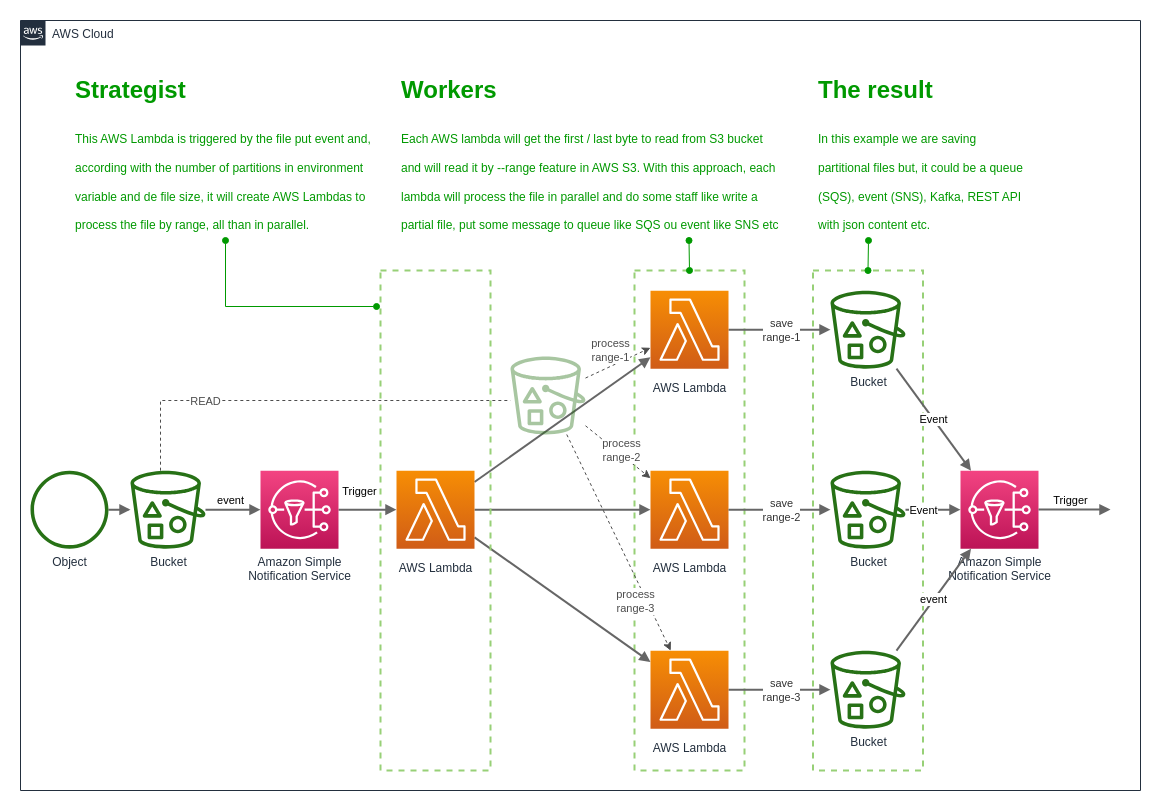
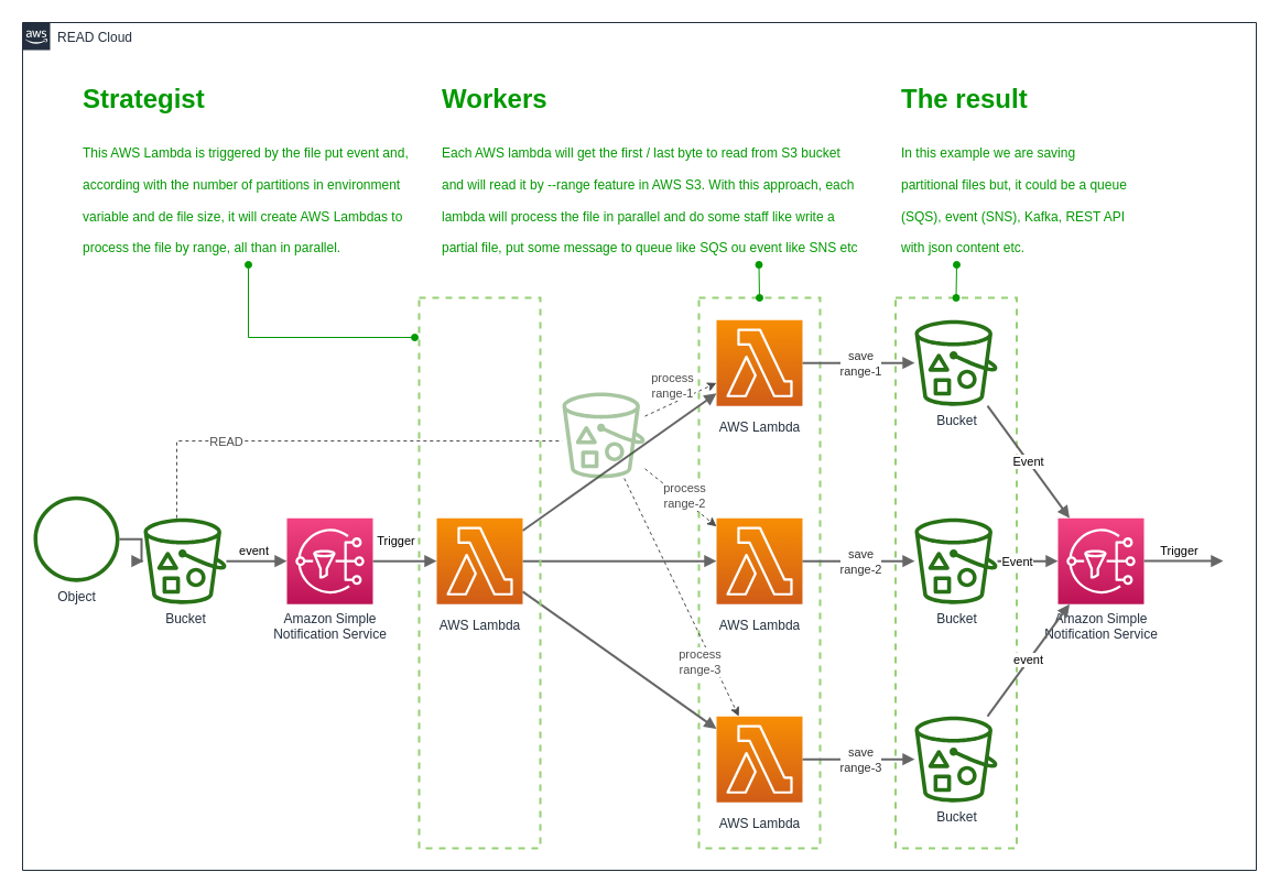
  <mxCell id="0" />
  <mxCell id="1" parent="0" />
- <mxCell id="2" value="AWS Cloud" style="points=[[0,0],[0.25,0],[0.5,0],[0.75,0],[1,0],[1,0.25],[1,0.5],[1,0.75],[1,1],[0.75,1],[0.5,1],[0.25,1],[0,1],[0,0.75],[0,0.5],[0,0.25]];outlineConnect=0;gradientColor=none;html=1;whiteSpace=wrap;fontSize=12;fontStyle=0;shape=mxgraph.aws4.group;grIcon=mxgraph.aws4.group_aws_cloud_alt;strokeColor=#232F3E;fillColor=none;verticalAlign=top;align=left;spacingLeft=30;fontColor=#232F3E;dashed=0;labelBackgroundColor=#ffffff;" parent="1" vertex="1"><mxGeometry x="20" y="20" width="1120" height="770" as="geometry" /></mxCell>
+ <mxCell id="2" value="READ Cloud" style="points=[[0,0],[0.25,0],[0.5,0],[0.75,0],[1,0],[1,0.25],[1,0.5],[1,0.75],[1,1],[0.75,1],[0.5,1],[0.25,1],[0,1],[0,0.75],[0,0.5],[0,0.25]];outlineConnect=0;gradientColor=none;html=1;whiteSpace=wrap;fontSize=12;fontStyle=0;shape=mxgraph.aws4.group;grIcon=mxgraph.aws4.group_aws_cloud_alt;strokeColor=#232F3E;fillColor=none;verticalAlign=top;align=left;spacingLeft=30;fontColor=#232F3E;dashed=0;labelBackgroundColor=#ffffff;" parent="1" vertex="1"><mxGeometry x="20" y="20" width="1120" height="770" as="geometry" /></mxCell>
  <mxCell id="3" value="" style="rounded=0;whiteSpace=wrap;html=1;fillColor=none;dashed=1;strokeColor=#97D077;strokeWidth=2;" parent="1" vertex="1"><mxGeometry x="634" y="270" width="110" height="500" as="geometry" /></mxCell>
  <mxCell id="4" style="edgeStyle=orthogonalEdgeStyle;rounded=0;orthogonalLoop=1;jettySize=auto;html=1;startArrow=none;startFill=0;endArrow=block;endFill=1;strokeWidth=2;strokeColor=#666666;" parent="1" source="5" target="9" edge="1"><mxGeometry relative="1" as="geometry" /></mxCell>
- <mxCell id="5" value="Object" style="outlineConnect=0;fontColor=#232F3E;gradientColor=none;fillColor=#277116;strokeColor=none;dashed=0;verticalLabelPosition=bottom;verticalAlign=top;align=center;html=1;fontSize=12;fontStyle=0;aspect=fixed;pointerEvents=1;shape=mxgraph.aws4.object;labelBackgroundColor=#ffffff;" parent="1" vertex="1"><mxGeometry x="30" y="470.17" width="78" height="78" as="geometry" /></mxCell>
+ <mxCell id="5" value="Object" style="outlineConnect=0;fontColor=#232F3E;gradientColor=none;fillColor=#277116;strokeColor=none;dashed=0;verticalLabelPosition=bottom;verticalAlign=top;align=center;html=1;fontSize=12;fontStyle=0;aspect=fixed;pointerEvents=1;shape=mxgraph.aws4.object;labelBackgroundColor=#ffffff;" parent="1" vertex="1"><mxGeometry x="30" y="450.17" width="78" height="78" as="geometry" /></mxCell>
  <mxCell id="6" value="event" style="edgeStyle=orthogonalEdgeStyle;rounded=0;orthogonalLoop=1;jettySize=auto;html=1;strokeWidth=2;strokeColor=#666666;endArrow=block;endFill=1;" parent="1" edge="1"><mxGeometry x="-0.091" y="9" relative="1" as="geometry"><mxPoint x="204.992" y="509.17" as="sourcePoint" /><mxPoint x="260" y="509.17" as="targetPoint" /><mxPoint as="offset" /></mxGeometry></mxCell>
  <mxCell id="7" style="edgeStyle=orthogonalEdgeStyle;rounded=0;orthogonalLoop=1;jettySize=auto;html=1;fontColor=#A680B8;startArrow=none;startFill=0;endArrow=none;endFill=0;strokeColor=#4D4D4D;dashed=1;" parent="1" source="9" target="32" edge="1"><mxGeometry relative="1" as="geometry"><Array as="points"><mxPoint x="160" y="400" /></Array></mxGeometry></mxCell>
  <mxCell id="8" value="READ" style="edgeLabel;html=1;align=center;verticalAlign=middle;resizable=0;points=[];fontColor=#4D4D4D;" parent="7" vertex="1" connectable="0"><mxGeometry x="0.024" y="-3" relative="1" as="geometry"><mxPoint x="-100" y="-3" as="offset" /></mxGeometry></mxCell>
  <mxCell id="9" value="Bucket" style="outlineConnect=0;fontColor=#232F3E;gradientColor=none;fillColor=#277116;strokeColor=none;dashed=0;verticalLabelPosition=bottom;verticalAlign=top;align=center;html=1;fontSize=12;fontStyle=0;aspect=fixed;pointerEvents=1;shape=mxgraph.aws4.bucket_with_objects;labelBackgroundColor=#ffffff;" parent="1" vertex="1"><mxGeometry x="130" y="470.17" width="75" height="78" as="geometry" /></mxCell>
  <mxCell id="10" style="edgeStyle=orthogonalEdgeStyle;rounded=0;orthogonalLoop=1;jettySize=auto;html=1;strokeWidth=2;strokeColor=#666666;endArrow=block;endFill=1;" parent="1" source="12" target="16" edge="1"><mxGeometry relative="1" as="geometry"><Array as="points"><mxPoint x="369" y="509.17" /></Array></mxGeometry></mxCell>
  <mxCell id="11" value="Trigger" style="edgeLabel;html=1;align=center;verticalAlign=middle;resizable=0;points=[];" parent="10" vertex="1" connectable="0"><mxGeometry x="0.074" y="1" relative="1" as="geometry"><mxPoint x="-11" y="-18" as="offset" /></mxGeometry></mxCell>
  <mxCell id="12" value="Amazon Simple&lt;br&gt;Notification Service&lt;br&gt;" style="outlineConnect=0;fontColor=#232F3E;gradientColor=#F34482;gradientDirection=north;fillColor=#BC1356;strokeColor=#ffffff;dashed=0;verticalLabelPosition=bottom;verticalAlign=top;align=center;html=1;fontSize=12;fontStyle=0;aspect=fixed;shape=mxgraph.aws4.resourceIcon;resIcon=mxgraph.aws4.sns;labelBackgroundColor=#ffffff;" parent="1" vertex="1"><mxGeometry x="260" y="470.17" width="78" height="78" as="geometry" /></mxCell>
  <mxCell id="13" style="edgeStyle=none;rounded=0;orthogonalLoop=1;jettySize=auto;html=1;startArrow=none;startFill=0;endArrow=block;endFill=1;strokeWidth=2;strokeColor=#666666;" parent="1" source="16" target="19" edge="1"><mxGeometry relative="1" as="geometry" /></mxCell>
  <mxCell id="14" style="edgeStyle=none;rounded=0;orthogonalLoop=1;jettySize=auto;html=1;startArrow=none;startFill=0;endArrow=block;endFill=1;strokeWidth=2;strokeColor=#666666;" parent="1" source="16" target="20" edge="1"><mxGeometry relative="1" as="geometry" /></mxCell>
  <mxCell id="15" style="edgeStyle=none;rounded=0;orthogonalLoop=1;jettySize=auto;html=1;startArrow=none;startFill=0;endArrow=block;endFill=1;strokeWidth=2;strokeColor=#666666;" parent="1" source="16" target="23" edge="1"><mxGeometry relative="1" as="geometry" /></mxCell>
  <mxCell id="16" value="AWS Lambda" style="outlineConnect=0;fontColor=#232F3E;gradientColor=#F78E04;gradientDirection=north;fillColor=#D05C17;strokeColor=#ffffff;dashed=0;verticalLabelPosition=bottom;verticalAlign=top;align=center;html=1;fontSize=12;fontStyle=0;aspect=fixed;shape=mxgraph.aws4.resourceIcon;resIcon=mxgraph.aws4.lambda;labelBackgroundColor=#ffffff;spacingTop=6;" parent="1" vertex="1"><mxGeometry x="396" y="470.17" width="78" height="78" as="geometry" /></mxCell>
  <mxCell id="17" style="edgeStyle=none;rounded=0;orthogonalLoop=1;jettySize=auto;html=1;fontColor=#886996;startArrow=none;startFill=0;endArrow=block;endFill=1;strokeColor=#666666;strokeWidth=2;" parent="1" source="19" target="33" edge="1"><mxGeometry relative="1" as="geometry" /></mxCell>
  <mxCell id="18" value="save&lt;br&gt;range-1" style="edgeLabel;html=1;align=center;verticalAlign=middle;resizable=0;points=[];fontColor=#333333;" parent="17" vertex="1" connectable="0"><mxGeometry x="0.214" y="-2" relative="1" as="geometry"><mxPoint x="-10" y="-2" as="offset" /></mxGeometry></mxCell>
  <mxCell id="19" value="AWS Lambda" style="outlineConnect=0;fontColor=#232F3E;gradientColor=#F78E04;gradientDirection=north;fillColor=#D05C17;strokeColor=#ffffff;dashed=0;verticalLabelPosition=bottom;verticalAlign=top;align=center;html=1;fontSize=12;fontStyle=0;aspect=fixed;shape=mxgraph.aws4.resourceIcon;resIcon=mxgraph.aws4.lambda;labelBackgroundColor=#ffffff;spacingTop=6;" parent="1" vertex="1"><mxGeometry x="650" y="290.17" width="78" height="78" as="geometry" /></mxCell>
  <mxCell id="20" value="AWS Lambda" style="outlineConnect=0;fontColor=#232F3E;gradientColor=#F78E04;gradientDirection=north;fillColor=#D05C17;strokeColor=#ffffff;dashed=0;verticalLabelPosition=bottom;verticalAlign=top;align=center;html=1;fontSize=12;fontStyle=0;aspect=fixed;shape=mxgraph.aws4.resourceIcon;resIcon=mxgraph.aws4.lambda;labelBackgroundColor=#ffffff;spacingTop=6;" parent="1" vertex="1"><mxGeometry x="650" y="470.17" width="78" height="78" as="geometry" /></mxCell>
  <mxCell id="21" style="edgeStyle=none;rounded=0;orthogonalLoop=1;jettySize=auto;html=1;fontColor=#886996;startArrow=none;startFill=0;endArrow=block;endFill=1;strokeColor=#666666;strokeWidth=2;" parent="1" source="23" target="35" edge="1"><mxGeometry relative="1" as="geometry" /></mxCell>
  <mxCell id="22" value="save&lt;br&gt;range-3" style="edgeLabel;html=1;align=center;verticalAlign=middle;resizable=0;points=[];fontColor=#333333;" parent="21" vertex="1" connectable="0"><mxGeometry x="-0.193" y="-1" relative="1" as="geometry"><mxPoint x="11" y="-1" as="offset" /></mxGeometry></mxCell>
  <mxCell id="23" value="AWS Lambda" style="outlineConnect=0;fontColor=#232F3E;gradientColor=#F78E04;gradientDirection=north;fillColor=#D05C17;strokeColor=#ffffff;dashed=0;verticalLabelPosition=bottom;verticalAlign=top;align=center;html=1;fontSize=12;fontStyle=0;aspect=fixed;shape=mxgraph.aws4.resourceIcon;resIcon=mxgraph.aws4.lambda;labelBackgroundColor=#ffffff;spacingTop=6;" parent="1" vertex="1"><mxGeometry x="650" y="650.17" width="78" height="78" as="geometry" /></mxCell>
  <mxCell id="24" value="&lt;h1&gt;&lt;span class=&quot;VIiyi&quot; lang=&quot;en&quot;&gt;Strategist&lt;/span&gt;&lt;br&gt;&lt;/h1&gt;&lt;h1&gt;&lt;span style=&quot;font-size: 12px ; font-weight: normal&quot;&gt;This AWS Lambda is triggered by the file put event and, according with the number of partitions in environment variable and de file size, it will create AWS Lambdas to process the file by range, all than in parallel.&lt;/span&gt;&lt;br&gt;&lt;/h1&gt;" style="text;html=1;strokeColor=none;fillColor=none;spacing=5;spacingTop=-20;whiteSpace=wrap;overflow=hidden;rounded=0;fontColor=#009900;" parent="1" vertex="1"><mxGeometry x="70" y="70" width="310" height="170" as="geometry" /></mxCell>
  <mxCell id="25" value="&lt;h1&gt;&lt;span&gt;Workers&lt;/span&gt;&lt;/h1&gt;&lt;h1&gt;&lt;span style=&quot;font-size: 12px ; font-weight: normal&quot;&gt;Each AWS lambda will get the first / last byte to read from S3 bucket and will read it by --range feature in AWS S3. With this approach, each lambda will process the file in parallel and do some staff like write a partial file, put some message to queue like SQS ou event like SNS etc&lt;/span&gt;&lt;br&gt;&lt;/h1&gt;" style="text;html=1;strokeColor=none;fillColor=none;spacing=5;spacingTop=-20;whiteSpace=wrap;overflow=hidden;rounded=0;fontColor=#009900;" parent="1" vertex="1"><mxGeometry x="396" y="70" width="390" height="170" as="geometry" /></mxCell>
  <mxCell id="26" style="edgeStyle=none;rounded=0;orthogonalLoop=1;jettySize=auto;html=1;fontColor=rgb(0, 0, 0);startArrow=none;startFill=0;endArrow=classic;endFill=1;strokeColor=#4D4D4D;dashed=1;" parent="1" source="32" target="19" edge="1"><mxGeometry relative="1" as="geometry" /></mxCell>
  <mxCell id="27" value="process&lt;br&gt;range-1" style="edgeLabel;html=1;align=center;verticalAlign=middle;resizable=0;points=[];fontColor=#4D4D4D;" parent="26" vertex="1" connectable="0"><mxGeometry x="-0.276" relative="1" as="geometry"><mxPoint x="1" y="-17" as="offset" /></mxGeometry></mxCell>
  <mxCell id="28" style="edgeStyle=none;rounded=0;orthogonalLoop=1;jettySize=auto;html=1;fontColor=rgb(0, 0, 0);startArrow=none;startFill=0;endArrow=classic;endFill=1;strokeColor=#4D4D4D;dashed=1;" parent="1" source="32" target="20" edge="1"><mxGeometry relative="1" as="geometry" /></mxCell>
  <mxCell id="29" value="process&lt;br&gt;range-2" style="edgeLabel;html=1;align=center;verticalAlign=middle;resizable=0;points=[];fontColor=#4D4D4D;" parent="28" vertex="1" connectable="0"><mxGeometry x="0.295" y="-1" relative="1" as="geometry"><mxPoint x="-6" y="-10" as="offset" /></mxGeometry></mxCell>
  <mxCell id="30" style="rounded=0;orthogonalLoop=1;jettySize=auto;html=1;dashed=1;fontColor=#A680B8;startArrow=none;startFill=0;endArrow=classic;endFill=1;strokeColor=#4D4D4D;" parent="1" source="32" target="23" edge="1"><mxGeometry relative="1" as="geometry" /></mxCell>
  <mxCell id="31" value="process&lt;br&gt;range-3" style="edgeLabel;html=1;align=center;verticalAlign=middle;resizable=0;points=[];fontColor=#4D4D4D;" parent="30" vertex="1" connectable="0"><mxGeometry x="0.247" y="4" relative="1" as="geometry"><mxPoint y="33" as="offset" /></mxGeometry></mxCell>
  <mxCell id="32" value="" style="outlineConnect=0;fontColor=#232F3E;fillColor=#277116;strokeColor=none;dashed=0;verticalLabelPosition=bottom;verticalAlign=top;align=center;html=1;fontSize=12;fontStyle=0;aspect=fixed;pointerEvents=1;shape=mxgraph.aws4.bucket_with_objects;labelBackgroundColor=#ffffff;gradientDirection=north;opacity=40;" parent="1" vertex="1"><mxGeometry x="510" y="356" width="75" height="78" as="geometry" /></mxCell>
  <mxCell id="33" value="Bucket" style="outlineConnect=0;fontColor=#232F3E;gradientColor=none;fillColor=#277116;strokeColor=none;dashed=0;verticalLabelPosition=bottom;verticalAlign=top;align=center;html=1;fontSize=12;fontStyle=0;aspect=fixed;pointerEvents=1;shape=mxgraph.aws4.bucket_with_objects;labelBackgroundColor=#ffffff;" parent="1" vertex="1"><mxGeometry x="830" y="290.17" width="75" height="78" as="geometry" /></mxCell>
  <mxCell id="34" value="Bucket" style="outlineConnect=0;fontColor=#232F3E;gradientColor=none;fillColor=#277116;strokeColor=none;dashed=0;verticalLabelPosition=bottom;verticalAlign=top;align=center;html=1;fontSize=12;fontStyle=0;aspect=fixed;pointerEvents=1;shape=mxgraph.aws4.bucket_with_objects;labelBackgroundColor=#ffffff;" parent="1" vertex="1"><mxGeometry x="830" y="470.17" width="75" height="78" as="geometry" /></mxCell>
  <mxCell id="35" value="Bucket" style="outlineConnect=0;fontColor=#232F3E;gradientColor=none;fillColor=#277116;strokeColor=none;dashed=0;verticalLabelPosition=bottom;verticalAlign=top;align=center;html=1;fontSize=12;fontStyle=0;aspect=fixed;pointerEvents=1;shape=mxgraph.aws4.bucket_with_objects;labelBackgroundColor=#ffffff;" parent="1" vertex="1"><mxGeometry x="830" y="650.17" width="75" height="78" as="geometry" /></mxCell>
  <mxCell id="36" style="rounded=0;orthogonalLoop=1;jettySize=auto;html=1;entryX=0.75;entryY=1;entryDx=0;entryDy=0;fontColor=#009900;startArrow=oval;startFill=1;endArrow=oval;endFill=1;strokeColor=#009900;exitX=0.5;exitY=0;exitDx=0;exitDy=0;" parent="1" source="3" target="25" edge="1"><mxGeometry relative="1" as="geometry"><mxPoint x="689.55" y="260" as="targetPoint" /></mxGeometry></mxCell>
  <mxCell id="37" value="Amazon Simple&lt;br&gt;Notification Service" style="outlineConnect=0;fontColor=#232F3E;gradientColor=#F34482;gradientDirection=north;fillColor=#BC1356;strokeColor=#ffffff;dashed=0;verticalLabelPosition=bottom;verticalAlign=top;align=center;html=1;fontSize=12;fontStyle=0;aspect=fixed;shape=mxgraph.aws4.resourceIcon;resIcon=mxgraph.aws4.sns;labelBackgroundColor=#ffffff;" parent="1" vertex="1"><mxGeometry x="960" y="470.17" width="78" height="78" as="geometry" /></mxCell>
  <mxCell id="38" value="" style="rounded=0;whiteSpace=wrap;html=1;fillColor=none;dashed=1;strokeColor=#97D077;strokeWidth=2;" parent="1" vertex="1"><mxGeometry x="380" y="270" width="110" height="500" as="geometry" /></mxCell>
  <mxCell id="39" style="rounded=0;orthogonalLoop=1;jettySize=auto;html=1;endArrow=oval;endFill=1;startArrow=oval;startFill=1;strokeColor=#009900;fontColor=#009900;entryX=-0.036;entryY=0.072;entryDx=0;entryDy=0;entryPerimeter=0;exitX=0.5;exitY=1;exitDx=0;exitDy=0;" parent="1" source="24" target="38" edge="1"><mxGeometry relative="1" as="geometry"><mxPoint x="300" y="250" as="sourcePoint" /><Array as="points"><mxPoint x="225" y="306" /></Array></mxGeometry></mxCell>
  <mxCell id="40" value="" style="rounded=0;whiteSpace=wrap;html=1;fillColor=none;dashed=1;strokeColor=#97D077;strokeWidth=2;" parent="1" vertex="1"><mxGeometry x="812.5" y="270" width="110" height="500" as="geometry" /></mxCell>
  <mxCell id="41" value="&lt;h1&gt;&lt;span&gt;The result&lt;/span&gt;&lt;/h1&gt;&lt;h1&gt;&lt;span style=&quot;font-size: 12px ; font-weight: 400&quot;&gt;In this example we are saving partitional files but, it could be a queue (SQS), event (SNS), Kafka, REST API with json content etc.&lt;/span&gt;&lt;/h1&gt;" style="text;html=1;strokeColor=none;fillColor=none;spacing=5;spacingTop=-20;whiteSpace=wrap;overflow=hidden;rounded=0;fontColor=#009900;" parent="1" vertex="1"><mxGeometry x="812.5" y="70" width="217.5" height="170" as="geometry" /></mxCell>
  <mxCell id="42" style="rounded=0;orthogonalLoop=1;jettySize=auto;html=1;fontColor=#009900;startArrow=oval;startFill=1;endArrow=oval;endFill=1;strokeColor=#009900;exitX=0.5;exitY=0;exitDx=0;exitDy=0;" parent="1" source="40" edge="1"><mxGeometry relative="1" as="geometry"><mxPoint x="868" y="240" as="targetPoint" /><mxPoint x="642.02" y="316" as="sourcePoint" /></mxGeometry></mxCell>
  <mxCell id="43" value="Trigger" style="edgeStyle=none;rounded=0;orthogonalLoop=1;jettySize=auto;html=1;strokeColor=#666666;strokeWidth=2;endFill=1;endArrow=block;startFill=0;" parent="1" source="37" edge="1"><mxGeometry x="-0.111" y="9" relative="1" as="geometry"><mxPoint x="914.658" y="378.17" as="sourcePoint" /><mxPoint x="1110" y="509" as="targetPoint" /><mxPoint as="offset" /></mxGeometry></mxCell>
  <mxCell id="44" style="edgeStyle=none;rounded=0;orthogonalLoop=1;jettySize=auto;html=1;fontColor=#886996;startArrow=none;startFill=0;endArrow=block;endFill=1;strokeColor=#666666;strokeWidth=2;" parent="1" source="20" target="34" edge="1"><mxGeometry relative="1" as="geometry" /></mxCell>
  <mxCell id="45" value="save&lt;br&gt;range-2" style="edgeLabel;html=1;align=center;verticalAlign=middle;resizable=0;points=[];fontColor=#333333;" parent="44" vertex="1" connectable="0"><mxGeometry x="-0.275" y="-1" relative="1" as="geometry"><mxPoint x="15" y="-1" as="offset" /></mxGeometry></mxCell>
  <mxCell id="46" value="Event" style="edgeStyle=none;rounded=0;orthogonalLoop=1;jettySize=auto;html=1;strokeColor=#666666;strokeWidth=2;endFill=1;endArrow=block;startFill=0;" parent="1" source="33" target="37" edge="1"><mxGeometry relative="1" as="geometry" /></mxCell>
  <mxCell id="47" style="edgeStyle=none;rounded=0;orthogonalLoop=1;jettySize=auto;html=1;strokeColor=#666666;strokeWidth=2;endFill=1;endArrow=block;startFill=0;" parent="1" source="34" target="37" edge="1"><mxGeometry relative="1" as="geometry" /></mxCell>
  <mxCell id="48" value="Event" style="edgeLabel;html=1;align=center;verticalAlign=middle;resizable=0;points=[];" parent="47" vertex="1" connectable="0"><mxGeometry x="-0.363" y="1" relative="1" as="geometry"><mxPoint y="1" as="offset" /></mxGeometry></mxCell>
  <mxCell id="49" value="event" style="edgeStyle=none;rounded=0;orthogonalLoop=1;jettySize=auto;html=1;strokeColor=#666666;strokeWidth=2;endFill=1;endArrow=block;startFill=0;" parent="1" source="35" target="37" edge="1"><mxGeometry relative="1" as="geometry" /></mxCell>
